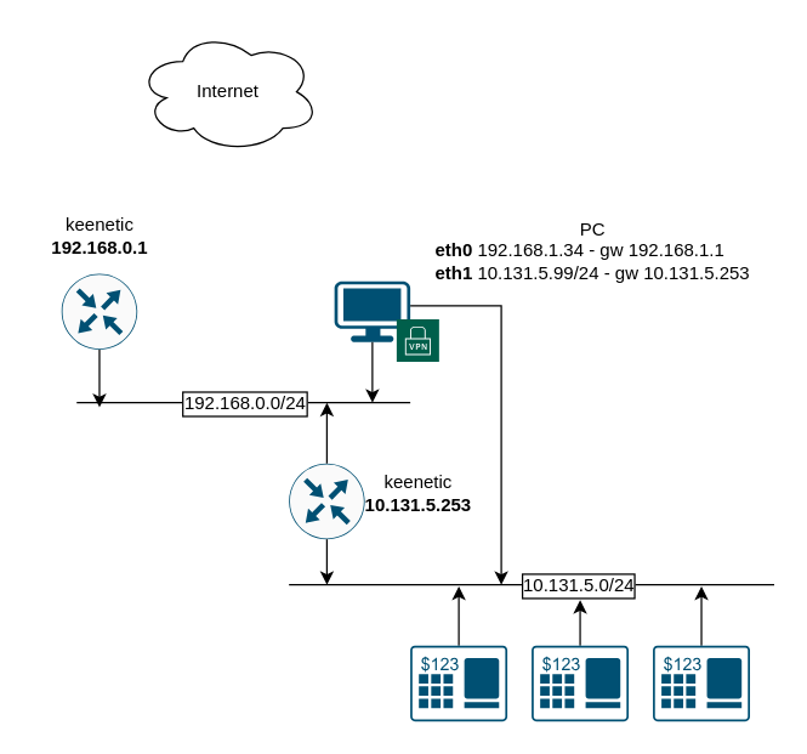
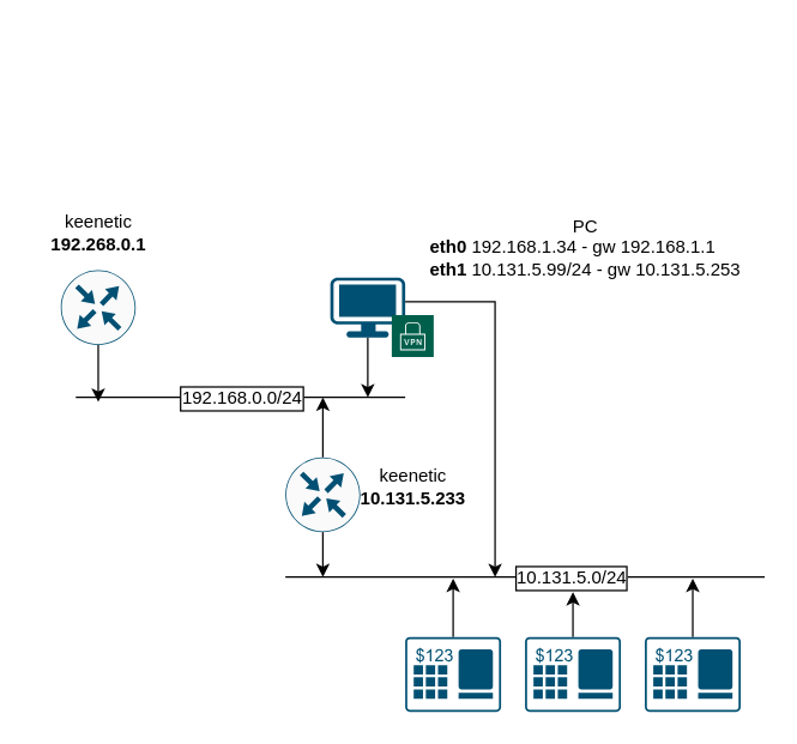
  <mxCell id="0" />
  <mxCell id="1" parent="0" />
  <mxCell id="2" value="" style="edgeStyle=orthogonalEdgeStyle;rounded=0;orthogonalLoop=1;jettySize=auto;html=1;" edge="1" parent="1" source="3"><mxGeometry relative="1" as="geometry"><mxPoint x="65" y="268" as="targetPoint" /></mxGeometry></mxCell>
  <mxCell id="3" value="" style="sketch=0;points=[[0.5,0,0],[1,0.5,0],[0.5,1,0],[0,0.5,0],[0.145,0.145,0],[0.856,0.145,0],[0.855,0.856,0],[0.145,0.855,0]];verticalLabelPosition=bottom;html=1;verticalAlign=top;aspect=fixed;align=center;pointerEvents=1;shape=mxgraph.cisco19.rect;prIcon=router;fillColor=#FAFAFA;strokeColor=#005073;" vertex="1" parent="1"><mxGeometry x="40" y="180" width="50" height="50" as="geometry" /></mxCell>
  <mxCell id="4" value="" style="sketch=0;points=[[0.5,0,0],[1,0.5,0],[0.5,1,0],[0,0.5,0],[0.145,0.145,0],[0.856,0.145,0],[0.855,0.856,0],[0.145,0.855,0]];verticalLabelPosition=bottom;html=1;verticalAlign=top;aspect=fixed;align=center;pointerEvents=1;shape=mxgraph.cisco19.rect;prIcon=router;fillColor=#FAFAFA;strokeColor=#005073;" vertex="1" parent="1"><mxGeometry x="190" y="305" width="50" height="50" as="geometry" /></mxCell>
  <mxCell id="5" value="" style="points=[[0.03,0.03,0],[0.5,0,0],[0.97,0.03,0],[1,0.4,0],[0.97,0.745,0],[0.5,1,0],[0.03,0.745,0],[0,0.4,0]];verticalLabelPosition=bottom;sketch=0;html=1;verticalAlign=top;aspect=fixed;align=center;pointerEvents=1;shape=mxgraph.cisco19.workstation;fillColor=#005073;strokeColor=none;" vertex="1" parent="1"><mxGeometry x="220" y="185" width="50" height="40" as="geometry" /></mxCell>
  <mxCell id="6" value="" style="edgeStyle=orthogonalEdgeStyle;rounded=0;orthogonalLoop=1;jettySize=auto;html=1;" edge="1" parent="1" source="7"><mxGeometry relative="1" as="geometry"><mxPoint x="302" y="386" as="targetPoint" /></mxGeometry></mxCell>
  <mxCell id="7" value="" style="sketch=0;points=[[0.015,0.015,0],[0.985,0.015,0],[0.985,0.985,0],[0.015,0.985,0],[0.25,0,0],[0.5,0,0],[0.75,0,0],[1,0.25,0],[1,0.5,0],[1,0.75,0],[0.75,1,0],[0.5,1,0],[0.25,1,0],[0,0.75,0],[0,0.5,0],[0,0.25,0]];verticalLabelPosition=bottom;html=1;verticalAlign=top;aspect=fixed;align=center;pointerEvents=1;shape=mxgraph.cisco19.pos;fillColor=#005073;strokeColor=none;" vertex="1" parent="1"><mxGeometry x="270" y="425" width="64" height="50" as="geometry" /></mxCell>
  <mxCell id="8" value="" style="edgeStyle=orthogonalEdgeStyle;rounded=0;orthogonalLoop=1;jettySize=auto;html=1;" edge="1" parent="1" source="9"><mxGeometry relative="1" as="geometry"><mxPoint x="382" y="395" as="targetPoint" /></mxGeometry></mxCell>
  <mxCell id="9" value="" style="sketch=0;points=[[0.015,0.015,0],[0.985,0.015,0],[0.985,0.985,0],[0.015,0.985,0],[0.25,0,0],[0.5,0,0],[0.75,0,0],[1,0.25,0],[1,0.5,0],[1,0.75,0],[0.75,1,0],[0.5,1,0],[0.25,1,0],[0,0.75,0],[0,0.5,0],[0,0.25,0]];verticalLabelPosition=bottom;html=1;verticalAlign=top;aspect=fixed;align=center;pointerEvents=1;shape=mxgraph.cisco19.pos;fillColor=#005073;strokeColor=none;" vertex="1" parent="1"><mxGeometry x="350" y="425" width="64" height="50" as="geometry" /></mxCell>
  <mxCell id="10" value="" style="edgeStyle=orthogonalEdgeStyle;rounded=0;orthogonalLoop=1;jettySize=auto;html=1;" edge="1" parent="1" source="11"><mxGeometry relative="1" as="geometry"><mxPoint x="462" y="386" as="targetPoint" /></mxGeometry></mxCell>
  <mxCell id="11" value="" style="sketch=0;points=[[0.015,0.015,0],[0.985,0.015,0],[0.985,0.985,0],[0.015,0.985,0],[0.25,0,0],[0.5,0,0],[0.75,0,0],[1,0.25,0],[1,0.5,0],[1,0.75,0],[0.75,1,0],[0.5,1,0],[0.25,1,0],[0,0.75,0],[0,0.5,0],[0,0.25,0]];verticalLabelPosition=bottom;html=1;verticalAlign=top;aspect=fixed;align=center;pointerEvents=1;shape=mxgraph.cisco19.pos;fillColor=#005073;strokeColor=none;" vertex="1" parent="1"><mxGeometry x="430" y="425" width="64" height="50" as="geometry" /></mxCell>
  <mxCell id="12" value="" style="endArrow=none;html=1;rounded=0;" edge="1" parent="1"><mxGeometry width="50" height="50" relative="1" as="geometry"><mxPoint x="270" y="265" as="sourcePoint" /><mxPoint x="50" y="265" as="targetPoint" /></mxGeometry></mxCell>
  <mxCell id="13" value="192.168.0.0/24" style="edgeLabel;html=1;align=center;verticalAlign=middle;resizable=0;points=[];fontSize=12;labelBorderColor=default;" vertex="1" connectable="0" parent="12"><mxGeometry x="-0.262" relative="1" as="geometry"><mxPoint x="-29" as="offset" /></mxGeometry></mxCell>
  <mxCell id="14" value="" style="endArrow=none;html=1;rounded=0;" edge="1" parent="1"><mxGeometry width="50" height="50" relative="1" as="geometry"><mxPoint x="510" y="385" as="sourcePoint" /><mxPoint x="190" y="385" as="targetPoint" /></mxGeometry></mxCell>
  <mxCell id="15" value="10.131.5.0/24" style="edgeLabel;html=1;align=center;verticalAlign=middle;resizable=0;points=[];fontSize=12;labelBorderColor=default;" vertex="1" connectable="0" parent="14"><mxGeometry x="-0.262" relative="1" as="geometry"><mxPoint x="-12" as="offset" /></mxGeometry></mxCell>
  <mxCell id="16" value="" style="endArrow=classic;html=1;rounded=0;exitX=0.5;exitY=1;exitDx=0;exitDy=0;exitPerimeter=0;" edge="1" parent="1" source="5"><mxGeometry width="50" height="50" relative="1" as="geometry"><mxPoint x="260" y="365" as="sourcePoint" /><mxPoint x="245" y="265" as="targetPoint" /></mxGeometry></mxCell>
  <mxCell id="17" value="" style="endArrow=classic;html=1;rounded=0;exitX=1;exitY=0.4;exitDx=0;exitDy=0;exitPerimeter=0;" edge="1" parent="1" source="5"><mxGeometry width="50" height="50" relative="1" as="geometry"><mxPoint x="260" y="365" as="sourcePoint" /><mxPoint x="330" y="385" as="targetPoint" /><Array as="points"><mxPoint x="330" y="201" /></Array></mxGeometry></mxCell>
  <mxCell id="18" value="" style="endArrow=classic;html=1;rounded=0;exitX=0.5;exitY=1;exitDx=0;exitDy=0;exitPerimeter=0;" edge="1" parent="1" source="4"><mxGeometry width="50" height="50" relative="1" as="geometry"><mxPoint x="260" y="365" as="sourcePoint" /><mxPoint x="215" y="385" as="targetPoint" /><Array as="points" /></mxGeometry></mxCell>
  <mxCell id="19" value="" style="endArrow=classic;html=1;rounded=0;exitX=0.5;exitY=0;exitDx=0;exitDy=0;exitPerimeter=0;" edge="1" parent="1" source="4"><mxGeometry width="50" height="50" relative="1" as="geometry"><mxPoint x="230" y="295" as="sourcePoint" /><mxPoint x="215" y="265" as="targetPoint" /></mxGeometry></mxCell>
- <mxCell id="20" value="Internet" style="ellipse;shape=cloud;whiteSpace=wrap;html=1;" vertex="1" parent="1"><mxGeometry x="90" y="20" width="120" height="80" as="geometry" /></mxCell>
- <mxCell id="21" value="keenetic&lt;br&gt;&lt;b&gt;192.168.0.1&lt;/b&gt;" style="text;html=1;align=center;verticalAlign=middle;resizable=0;points=[];autosize=1;strokeColor=none;fillColor=none;" vertex="1" parent="1"><mxGeometry x="20" y="135" width="90" height="40" as="geometry" /></mxCell>
- <mxCell id="22" value="keenetic&lt;br&gt;&lt;b&gt;10.131.5.253&lt;br&gt;&lt;/b&gt;" style="text;html=1;align=center;verticalAlign=middle;resizable=0;points=[];autosize=1;strokeColor=none;fillColor=none;" vertex="1" parent="1"><mxGeometry x="230" y="305" width="90" height="40" as="geometry" /></mxCell>
+ <mxCell id="21" value="keenetic&lt;br&gt;&lt;b&gt;192.268.0.1&lt;/b&gt;" style="text;html=1;align=center;verticalAlign=middle;resizable=0;points=[];autosize=1;strokeColor=none;fillColor=none;" vertex="1" parent="1"><mxGeometry x="20" y="135" width="90" height="40" as="geometry" /></mxCell>
+ <mxCell id="22" value="keenetic&lt;br&gt;&lt;b&gt;10.131.5.233&lt;br&gt;&lt;/b&gt;" style="text;html=1;align=center;verticalAlign=middle;resizable=0;points=[];autosize=1;strokeColor=none;fillColor=none;" vertex="1" parent="1"><mxGeometry x="230" y="305" width="90" height="40" as="geometry" /></mxCell>
  <mxCell id="23" value="PC&lt;br&gt;&lt;div style=&quot;text-align: left;&quot;&gt;&lt;b style=&quot;background-color: initial;&quot;&gt;eth0&lt;/b&gt;&lt;span style=&quot;background-color: initial;&quot;&gt; 192.168.1.34 - gw 192.168.1.1&lt;/span&gt;&lt;/div&gt;&lt;b&gt;&lt;div style=&quot;text-align: left;&quot;&gt;&lt;b style=&quot;background-color: initial;&quot;&gt;eth1&lt;/b&gt;&lt;span style=&quot;background-color: initial; font-weight: normal;&quot;&gt; 10.131.5.99/24 - gw 10.131.5.253&lt;/span&gt;&lt;/div&gt;&lt;/b&gt;" style="text;html=1;align=center;verticalAlign=middle;resizable=0;points=[];autosize=1;strokeColor=none;fillColor=none;" vertex="1" parent="1"><mxGeometry x="275" y="135" width="230" height="60" as="geometry" /></mxCell>
  <mxCell id="24" value="" style="sketch=0;pointerEvents=1;shadow=0;dashed=0;html=1;strokeColor=none;fillColor=#005F4B;labelPosition=center;verticalLabelPosition=bottom;verticalAlign=top;align=center;outlineConnect=0;shape=mxgraph.veeam2.vpn;" vertex="1" parent="1"><mxGeometry x="261" y="210" width="28.0" height="28.0" as="geometry" /></mxCell>
